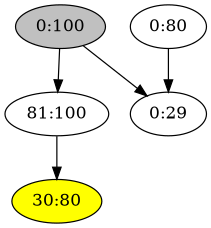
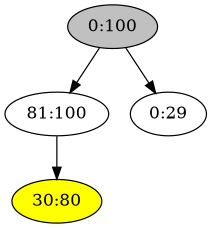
  digraph {
    n1 [fillcolor=grey label="0:100" style=filled]
    n2 [label="81:100"]
    n3 [label="0:29"]
-   n4 [label="0:80"]
    n5 [fillcolor=yellow label="30:80" style=filled]
    n1 -> n2
    n1 -> n3
    n2 -> n5
-   n4 -> n3
  }
